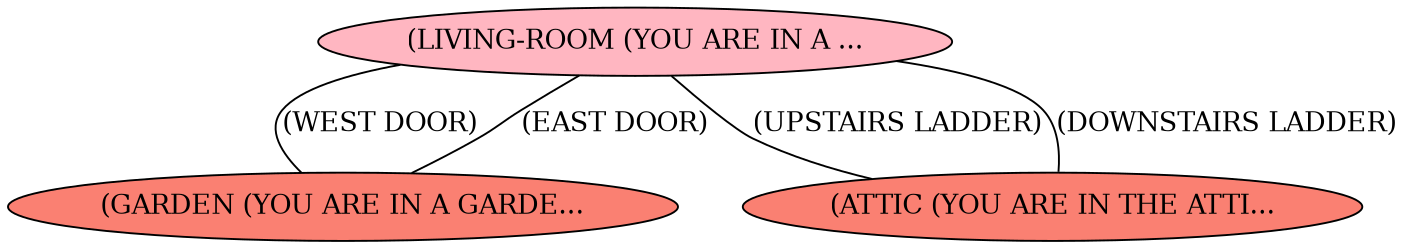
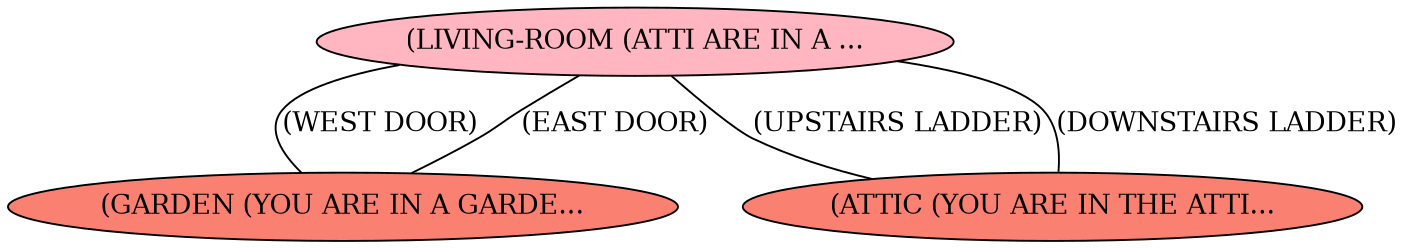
  graph {
    node [style=filled fillcolor=salmon]
-   n1 [label="(LIVING-ROOM (YOU ARE IN A ..." fillcolor=lightpink]
+   n1 [label="(LIVING-ROOM (ATTI ARE IN A ..." fillcolor=lightpink]
    n2 [label="(GARDEN (YOU ARE IN A GARDE..."]
    n3 [label="(ATTIC (YOU ARE IN THE ATTI..."]
    n1 -- n2 [label="(WEST DOOR)"]
    n1 -- n3 [label="(UPSTAIRS LADDER)"]
    n2 -- n1 [label="(EAST DOOR)"]
    n3 -- n1 [label="(DOWNSTAIRS LADDER)"]
  }
